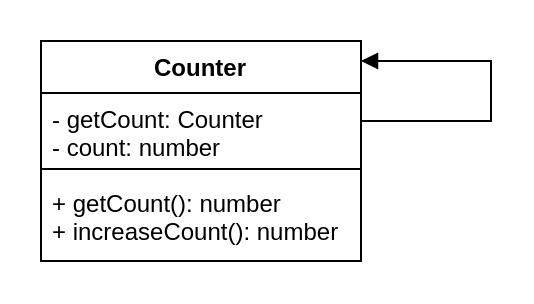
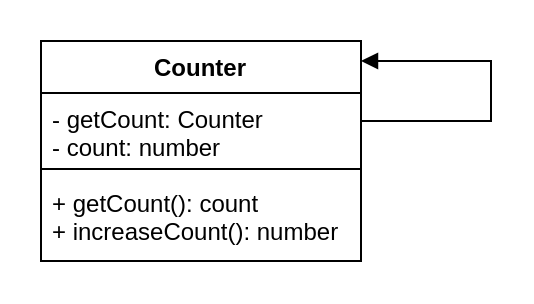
  <mxCell id="0" />
  <mxCell id="1" parent="0" />
  <mxCell id="2" value="Counter" style="swimlane;fontStyle=1;align=center;verticalAlign=top;childLayout=stackLayout;horizontal=1;startSize=26;horizontalStack=0;resizeParent=1;resizeParentMax=0;resizeLast=0;collapsible=1;marginBottom=0;" vertex="1" parent="1"><mxGeometry x="20" y="20" width="160" height="110" as="geometry" /></mxCell>
  <mxCell id="3" value="- getCount: Counter&#10;- count: number" style="text;strokeColor=none;fillColor=none;align=left;verticalAlign=top;spacingLeft=4;spacingRight=4;overflow=hidden;rotatable=0;points=[[0,0.5],[1,0.5]];portConstraint=eastwest;" vertex="1" parent="2"><mxGeometry y="26" width="160" height="34" as="geometry" /></mxCell>
  <mxCell id="4" value="" style="line;strokeWidth=1;fillColor=none;align=left;verticalAlign=middle;spacingTop=-1;spacingLeft=3;spacingRight=3;rotatable=0;labelPosition=right;points=[];portConstraint=eastwest;" vertex="1" parent="2"><mxGeometry y="60" width="160" height="8" as="geometry" /></mxCell>
- <mxCell id="5" value="+ getCount(): number&#10;+ increaseCount(): number" style="text;strokeColor=none;fillColor=none;align=left;verticalAlign=top;spacingLeft=4;spacingRight=4;overflow=hidden;rotatable=0;points=[[0,0.5],[1,0.5]];portConstraint=eastwest;" vertex="1" parent="2"><mxGeometry y="68" width="160" height="42" as="geometry" /></mxCell>
+ <mxCell id="5" value="+ getCount(): count&#10;+ increaseCount(): number" style="text;strokeColor=none;fillColor=none;align=left;verticalAlign=top;spacingLeft=4;spacingRight=4;overflow=hidden;rotatable=0;points=[[0,0.5],[1,0.5]];portConstraint=eastwest;" vertex="1" parent="2"><mxGeometry y="68" width="160" height="42" as="geometry" /></mxCell>
  <mxCell id="6" value="self call" style="edgeStyle=orthogonalEdgeStyle;html=1;align=left;spacingLeft=2;endArrow=block;rounded=0;noLabel=1;fontColor=none;" edge="1" parent="1"><mxGeometry relative="1" as="geometry"><mxPoint x="180" y="60" as="sourcePoint" /><Array as="points"><mxPoint x="180" y="60" /><mxPoint x="245" y="60" /><mxPoint x="245" y="30" /></Array><mxPoint x="180" y="30" as="targetPoint" /></mxGeometry></mxCell>
